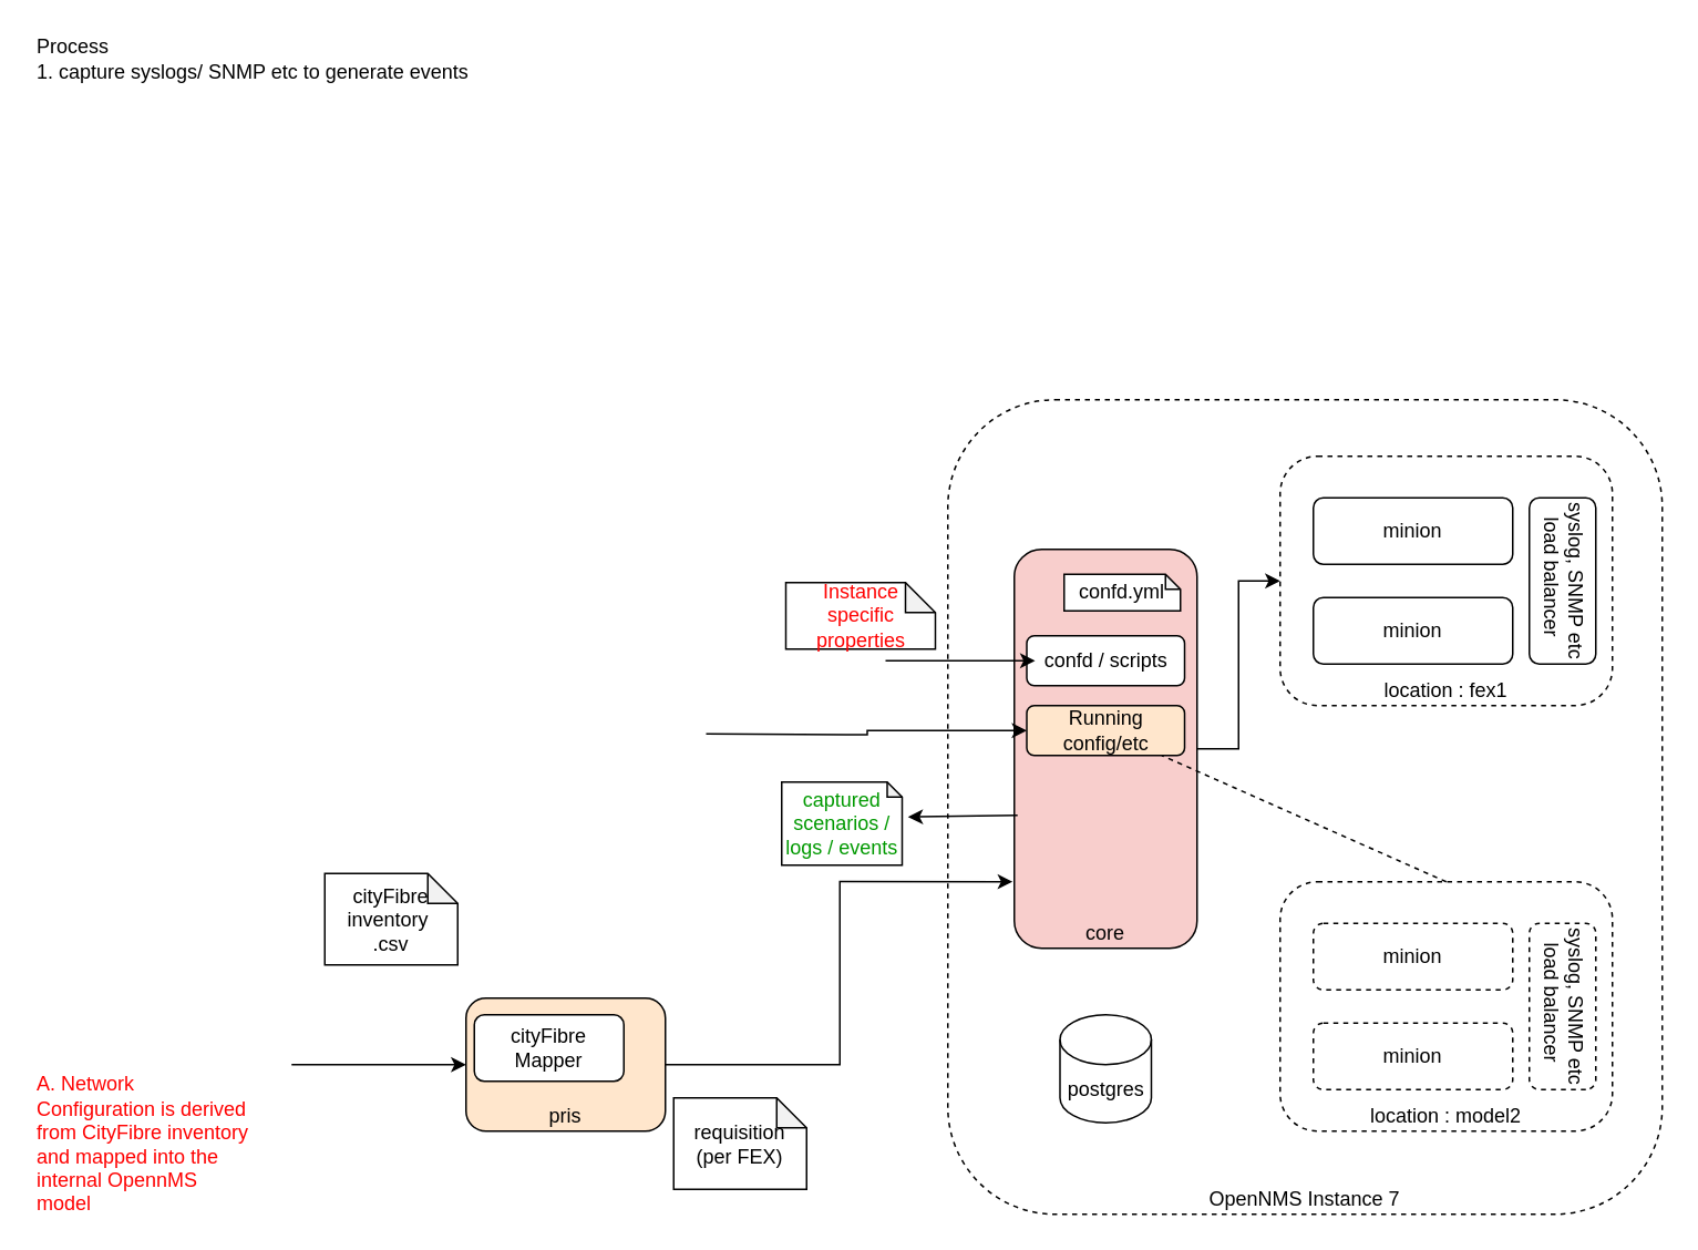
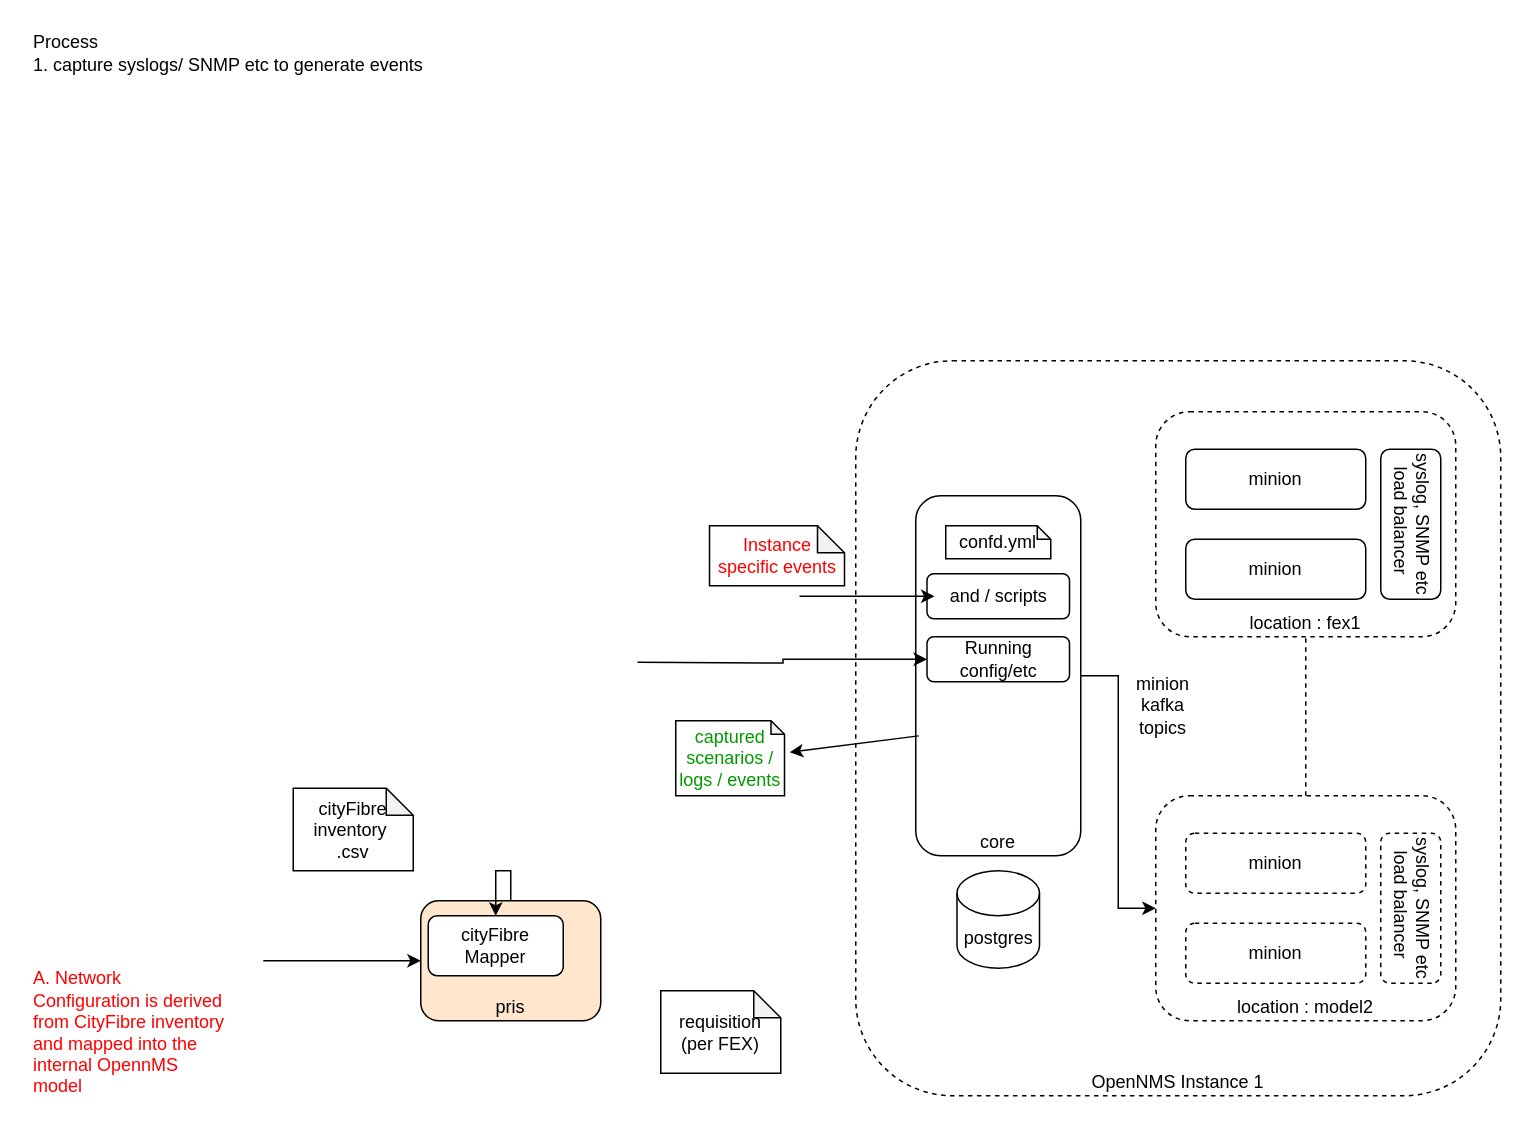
  <mxCell id="0" />
  <mxCell id="1" parent="0" />
- <mxCell id="2" value="OpenNMS Instance 7" style="rounded=1;whiteSpace=wrap;html=1;fillColor=none;dashed=1;verticalAlign=bottom;" parent="1" vertex="1"><mxGeometry x="570" y="240" width="430" height="490" as="geometry" /></mxCell>
- <mxCell id="3" style="edgeStyle=orthogonalEdgeStyle;rounded=0;orthogonalLoop=1;jettySize=auto;html=1;" parent="1" source="4" target="14" edge="1"><mxGeometry relative="1" as="geometry" /></mxCell>
- <mxCell id="4" value="core" style="rounded=1;whiteSpace=wrap;html=1;verticalAlign=bottom;fillColor=#f8cecc;" parent="1" vertex="1"><mxGeometry x="610" y="330" width="110" height="240" as="geometry" /></mxCell>
+ <mxCell id="2" value="OpenNMS Instance 1" style="rounded=1;whiteSpace=wrap;html=1;fillColor=none;dashed=1;verticalAlign=bottom;" parent="1" vertex="1"><mxGeometry x="570" y="240" width="430" height="490" as="geometry" /></mxCell>
+ <mxCell id="3" style="edgeStyle=orthogonalEdgeStyle;rounded=0;orthogonalLoop=1;jettySize=auto;html=1;entryX=0;entryY=0.5;entryDx=0;entryDy=0;" parent="1" source="4" target="17" edge="1"><mxGeometry relative="1" as="geometry" /></mxCell>
+ <mxCell id="4" value="core" style="rounded=1;whiteSpace=wrap;html=1;verticalAlign=bottom;" parent="1" vertex="1"><mxGeometry x="610" y="330" width="110" height="240" as="geometry" /></mxCell>
  <mxCell id="5" value="pris" style="rounded=1;whiteSpace=wrap;html=1;verticalAlign=bottom;fillColor=#ffe6cc;" parent="1" vertex="1"><mxGeometry x="280" y="600" width="120" height="80" as="geometry" /></mxCell>
  <mxCell id="6" value="cityFibre&lt;div&gt;Mapper&lt;/div&gt;" style="rounded=1;whiteSpace=wrap;html=1;" parent="1" vertex="1"><mxGeometry x="285" y="610" width="90" height="40" as="geometry" /></mxCell>
  <mxCell id="7" value="cityFibre inventory&amp;nbsp;&lt;div&gt;.csv&lt;/div&gt;" style="shape=note;whiteSpace=wrap;html=1;backgroundOutline=1;darkOpacity=0.05;size=18;" parent="1" vertex="1"><mxGeometry x="195" y="525" width="80" height="55" as="geometry" /></mxCell>
- <mxCell id="8" style="edgeStyle=orthogonalEdgeStyle;rounded=0;orthogonalLoop=1;jettySize=auto;html=1;entryX=-0.009;entryY=0.833;entryDx=0;entryDy=0;entryPerimeter=0;" parent="1" source="5" target="4" edge="1"><mxGeometry relative="1" as="geometry" /></mxCell>
- <mxCell id="9" value="requisition&lt;div&gt;&lt;span style=&quot;background-color: initial;&quot;&gt;(per FEX)&lt;/span&gt;&lt;/div&gt;" style="shape=note;whiteSpace=wrap;html=1;backgroundOutline=1;darkOpacity=0.05;size=18;" parent="1" vertex="1"><mxGeometry x="405" y="660" width="80" height="55" as="geometry" /></mxCell>
+ <mxCell id="8" style="edgeStyle=orthogonalEdgeStyle;rounded=0;orthogonalLoop=1;jettySize=auto;html=1;" parent="1" source="5" target="6" edge="1"><mxGeometry relative="1" as="geometry" /></mxCell>
+ <mxCell id="9" value="requisition&lt;div&gt;&lt;span style=&quot;background-color: initial;&quot;&gt;(per FEX)&lt;/span&gt;&lt;/div&gt;" style="shape=note;whiteSpace=wrap;html=1;backgroundOutline=1;darkOpacity=0.05;size=18;" parent="1" vertex="1"><mxGeometry x="440" y="660" width="80" height="55" as="geometry" /></mxCell>
  <mxCell id="10" value="" style="endArrow=classic;html=1;rounded=0;entryX=0;entryY=0.5;entryDx=0;entryDy=0;" parent="1" target="5" edge="1"><mxGeometry width="50" height="50" relative="1" as="geometry"><mxPoint x="175" y="640" as="sourcePoint" /><mxPoint x="485" y="520" as="targetPoint" /></mxGeometry></mxCell>
  <mxCell id="11" value="" style="group" parent="1" vertex="1" connectable="0"><mxGeometry x="770" y="274" width="200" height="150" as="geometry" /></mxCell>
  <mxCell id="12" value="minion" style="rounded=1;whiteSpace=wrap;html=1;" parent="11" vertex="1"><mxGeometry x="20" y="25" width="120" height="40" as="geometry" /></mxCell>
  <mxCell id="13" value="minion" style="rounded=1;whiteSpace=wrap;html=1;" parent="11" vertex="1"><mxGeometry x="20" y="85" width="120" height="40" as="geometry" /></mxCell>
  <mxCell id="14" value="location : fex1" style="rounded=1;whiteSpace=wrap;html=1;fillColor=none;dashed=1;verticalAlign=bottom;" parent="11" vertex="1"><mxGeometry width="200" height="150" as="geometry" /></mxCell>
  <mxCell id="15" value="load balancer&amp;nbsp;&lt;div&gt;syslog, SNMP etc&lt;/div&gt;" style="rounded=1;whiteSpace=wrap;html=1;textDirection=vertical-lr;direction=west;" parent="11" vertex="1"><mxGeometry x="150" y="25" width="40" height="100" as="geometry" /></mxCell>
  <mxCell id="16" value="" style="group" parent="1" vertex="1" connectable="0"><mxGeometry x="770" y="530" width="200" height="150" as="geometry" /></mxCell>
  <mxCell id="17" value="location : model2" style="rounded=1;whiteSpace=wrap;html=1;fillColor=none;dashed=1;verticalAlign=bottom;" parent="16" vertex="1"><mxGeometry width="200" height="150" as="geometry" /></mxCell>
  <mxCell id="18" value="minion" style="rounded=1;whiteSpace=wrap;html=1;dashed=1;" parent="16" vertex="1"><mxGeometry x="20" y="25" width="120" height="40" as="geometry" /></mxCell>
  <mxCell id="19" value="minion" style="rounded=1;whiteSpace=wrap;html=1;dashed=1;" parent="16" vertex="1"><mxGeometry x="20" y="85" width="120" height="40" as="geometry" /></mxCell>
  <mxCell id="20" value="load balancer&amp;nbsp;&lt;div&gt;syslog, SNMP etc&lt;/div&gt;" style="rounded=1;whiteSpace=wrap;html=1;textDirection=vertical-lr;direction=west;dashed=1;" parent="16" vertex="1"><mxGeometry x="150" y="25" width="40" height="100" as="geometry" /></mxCell>
- <mxCell id="21" value="" style="endArrow=none;html=1;rounded=0;exitX=0.5;exitY=0;exitDx=0;exitDy=0;dashed=1;" parent="1" source="17" target="24" edge="1"><mxGeometry width="50" height="50" relative="1" as="geometry"><mxPoint x="550" y="460" as="sourcePoint" /><mxPoint x="600" y="410" as="targetPoint" /></mxGeometry></mxCell>
+ <mxCell id="21" value="" style="endArrow=none;html=1;rounded=0;entryX=0.5;entryY=1;entryDx=0;entryDy=0;exitX=0.5;exitY=0;exitDx=0;exitDy=0;dashed=1;" parent="1" source="17" target="14" edge="1"><mxGeometry width="50" height="50" relative="1" as="geometry"><mxPoint x="550" y="460" as="sourcePoint" /><mxPoint x="600" y="410" as="targetPoint" /></mxGeometry></mxCell>
+ <mxCell id="22" value="minion kafka topics" style="text;html=1;align=center;verticalAlign=middle;whiteSpace=wrap;rounded=0;" parent="1" vertex="1"><mxGeometry x="750" y="460" width="50" height="20" as="geometry" /></mxCell>
  <mxCell id="23" style="edgeStyle=orthogonalEdgeStyle;rounded=0;orthogonalLoop=1;jettySize=auto;html=1;entryX=0;entryY=0.5;entryDx=0;entryDy=0;" parent="1" target="24" edge="1"><mxGeometry relative="1" as="geometry"><mxPoint x="611.51" y="437.12" as="targetPoint" /><mxPoint x="424.5" y="441" as="sourcePoint" /></mxGeometry></mxCell>
- <mxCell id="24" value="&lt;div&gt;Running&lt;/div&gt;&lt;div&gt;config/etc&lt;/div&gt;" style="rounded=1;whiteSpace=wrap;html=1;fillColor=#ffe6cc;" parent="1" vertex="1"><mxGeometry x="617.5" y="424" width="95" height="30" as="geometry" /></mxCell>
- <mxCell id="25" value="&lt;div&gt;confd / scripts&lt;/div&gt;" style="rounded=1;whiteSpace=wrap;html=1;" parent="1" vertex="1"><mxGeometry x="617.5" y="382" width="95" height="30" as="geometry" /></mxCell>
- <mxCell id="26" value="confd.yml" style="shape=note;whiteSpace=wrap;html=1;backgroundOutline=1;darkOpacity=0.05;size=9;" parent="1" vertex="1"><mxGeometry x="640" y="345" width="70" height="22" as="geometry" /></mxCell>
+ <mxCell id="24" value="&lt;div&gt;Running&lt;/div&gt;&lt;div&gt;config/etc&lt;/div&gt;" style="rounded=1;whiteSpace=wrap;html=1;" parent="1" vertex="1"><mxGeometry x="617.5" y="424" width="95" height="30" as="geometry" /></mxCell>
+ <mxCell id="25" value="&lt;div&gt;and / scripts&lt;/div&gt;" style="rounded=1;whiteSpace=wrap;html=1;" parent="1" vertex="1"><mxGeometry x="617.5" y="382" width="95" height="30" as="geometry" /></mxCell>
+ <mxCell id="26" value="confd.yml" style="shape=note;whiteSpace=wrap;html=1;backgroundOutline=1;darkOpacity=0.05;size=9;" parent="1" vertex="1"><mxGeometry x="630" y="350" width="70" height="22" as="geometry" /></mxCell>
  <mxCell id="27" value="" style="endArrow=classic;html=1;rounded=0;" parent="1" edge="1"><mxGeometry width="50" height="50" relative="1" as="geometry"><mxPoint x="532.5" y="397" as="sourcePoint" /><mxPoint x="622.5" y="397" as="targetPoint" /></mxGeometry></mxCell>
- <mxCell id="28" value="Instance specific properties" style="shape=note;whiteSpace=wrap;html=1;backgroundOutline=1;darkOpacity=0.05;size=18;fontColor=#FF0000;" parent="1" vertex="1"><mxGeometry x="472.5" y="350" width="90" height="40" as="geometry" /></mxCell>
- <mxCell id="29" value="postgres" style="shape=cylinder3;whiteSpace=wrap;html=1;boundedLbl=1;backgroundOutline=1;size=15;" parent="1" vertex="1"><mxGeometry x="637.5" y="610" width="55" height="65" as="geometry" /></mxCell>
- <mxCell id="30" value="captured scenarios / logs / events" style="shape=note;whiteSpace=wrap;html=1;backgroundOutline=1;darkOpacity=0.05;size=9;fontColor=#009900;" parent="1" vertex="1"><mxGeometry x="470" y="470" width="72.5" height="50" as="geometry" /></mxCell>
+ <mxCell id="28" value="Instance specific events" style="shape=note;whiteSpace=wrap;html=1;backgroundOutline=1;darkOpacity=0.05;size=18;fontColor=#FF0000;" parent="1" vertex="1"><mxGeometry x="472.5" y="350" width="90" height="40" as="geometry" /></mxCell>
+ <mxCell id="29" value="postgres" style="shape=cylinder3;whiteSpace=wrap;html=1;boundedLbl=1;backgroundOutline=1;size=15;" parent="1" vertex="1"><mxGeometry x="637.5" y="580" width="55" height="65" as="geometry" /></mxCell>
+ <mxCell id="30" value="captured scenarios / logs / events" style="shape=note;whiteSpace=wrap;html=1;backgroundOutline=1;darkOpacity=0.05;size=9;fontColor=#009900;" parent="1" vertex="1"><mxGeometry x="450" y="480" width="72.5" height="50" as="geometry" /></mxCell>
  <mxCell id="31" value="" style="endArrow=classic;html=1;rounded=0;exitX=0.018;exitY=0.667;exitDx=0;exitDy=0;exitPerimeter=0;entryX=1.048;entryY=0.42;entryDx=0;entryDy=0;entryPerimeter=0;" parent="1" source="4" target="30" edge="1"><mxGeometry width="50" height="50" relative="1" as="geometry"><mxPoint x="360" y="280" as="sourcePoint" /><mxPoint x="410" y="230" as="targetPoint" /></mxGeometry></mxCell>
  <mxCell id="32" value="A. Network Configuration is derived from CityFibre inventory and mapped into the internal OpennMS model" style="text;html=1;align=left;verticalAlign=middle;whiteSpace=wrap;rounded=0;fontColor=#FF0000;" parent="1" vertex="1"><mxGeometry x="20" y="672.5" width="130" height="30" as="geometry" /></mxCell>
  <mxCell id="33" value="Process&lt;div&gt;1. capture syslogs/ SNMP etc to generate events&lt;/div&gt;" style="text;html=1;align=left;verticalAlign=middle;whiteSpace=wrap;rounded=0;" vertex="1" parent="1"><mxGeometry x="20" y="20" width="420" height="30" as="geometry" /></mxCell>
